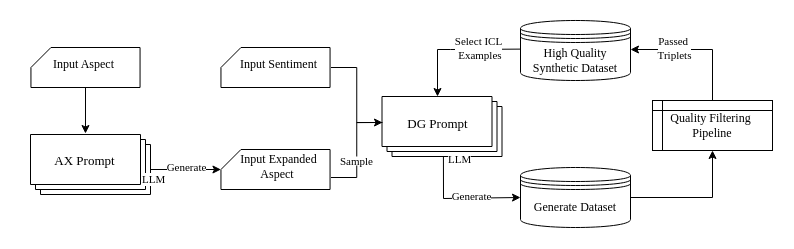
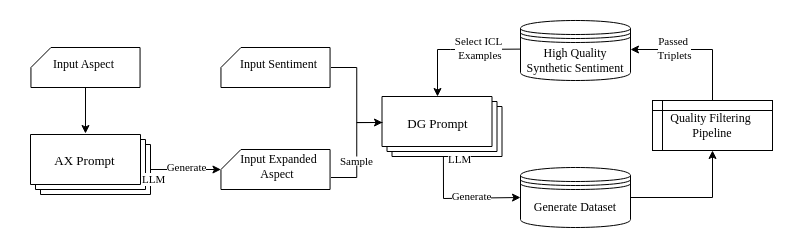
  <mxCell id="0" />
  <mxCell id="1" parent="0" />
  <mxCell id="2" value="" style="group" vertex="1" connectable="0" parent="1"><mxGeometry x="20" y="47" width="125.45" height="45" as="geometry" /></mxCell>
  <mxCell id="3" value="" style="verticalLabelPosition=bottom;verticalAlign=top;html=1;shape=card;whiteSpace=wrap;size=20;arcSize=12;" vertex="1" parent="2"><mxGeometry x="10.455" width="109.091" height="40" as="geometry" /></mxCell>
  <mxCell id="4" value="&lt;font face=&quot;Times New Roman&quot;&gt;&amp;nbsp;Input Aspect&lt;/font&gt;" style="text;strokeColor=none;align=center;fillColor=none;html=1;verticalAlign=middle;whiteSpace=wrap;rounded=0;" vertex="1" parent="2"><mxGeometry x="10" y="4" width="104" height="26" as="geometry" /></mxCell>
  <mxCell id="5" value="" style="group" vertex="1" connectable="0" parent="1"><mxGeometry x="215" y="47" width="125.45" height="45" as="geometry" /></mxCell>
  <mxCell id="6" value="" style="verticalLabelPosition=bottom;verticalAlign=top;html=1;shape=card;whiteSpace=wrap;size=20;arcSize=12;" vertex="1" parent="5"><mxGeometry x="5.455" width="109.091" height="40" as="geometry" /></mxCell>
  <mxCell id="7" value="&lt;font face=&quot;Times New Roman&quot;&gt;&amp;nbsp;Input Sentiment&lt;/font&gt;" style="text;strokeColor=none;align=center;fillColor=none;html=1;verticalAlign=middle;whiteSpace=wrap;rounded=0;" vertex="1" parent="5"><mxGeometry x="10" y="4" width="104" height="26" as="geometry" /></mxCell>
  <mxCell id="8" value="" style="group" vertex="1" connectable="0" parent="1"><mxGeometry x="215" y="149" width="125.45" height="45" as="geometry" /></mxCell>
  <mxCell id="9" value="" style="verticalLabelPosition=bottom;verticalAlign=top;html=1;shape=card;whiteSpace=wrap;size=20;arcSize=12;" vertex="1" parent="8"><mxGeometry x="5.455" width="109.091" height="40" as="geometry" /></mxCell>
  <mxCell id="10" value="&lt;font face=&quot;Times New Roman&quot;&gt;&amp;nbsp;Input Expanded Aspect&lt;/font&gt;" style="text;strokeColor=none;align=center;fillColor=none;html=1;verticalAlign=middle;whiteSpace=wrap;rounded=0;" vertex="1" parent="8"><mxGeometry x="10" y="4" width="104" height="26" as="geometry" /></mxCell>
  <mxCell id="11" value="" style="group" vertex="1" connectable="0" parent="1"><mxGeometry x="381.5" y="96" width="120" height="60" as="geometry" /></mxCell>
  <mxCell id="12" value="" style="verticalLabelPosition=bottom;verticalAlign=top;html=1;shape=mxgraph.basic.layered_rect;dx=10;outlineConnect=0;whiteSpace=wrap;" vertex="1" parent="11"><mxGeometry width="120" height="60" as="geometry" /></mxCell>
  <mxCell id="13" value="&lt;font style=&quot;font-size: 13px;&quot; face=&quot;Times New Roman&quot;&gt;DG Prompt&lt;/font&gt;" style="text;strokeColor=none;align=center;fillColor=none;html=1;verticalAlign=middle;whiteSpace=wrap;rounded=0;" vertex="1" parent="11"><mxGeometry width="111.429" height="53.333" as="geometry" /></mxCell>
  <mxCell id="14" value="" style="endArrow=classic;html=1;rounded=0;entryX=0;entryY=0.5;entryDx=0;entryDy=0;" edge="1" parent="11" target="25"><mxGeometry width="50" height="50" relative="1" as="geometry"><mxPoint x="61.43" y="60" as="sourcePoint" /><mxPoint x="111.5" y="82" as="targetPoint" /><Array as="points"><mxPoint x="61.5" y="102" /></Array></mxGeometry></mxCell>
  <mxCell id="15" value="&lt;font face=&quot;Times New Roman&quot;&gt;Generate&lt;/font&gt;" style="edgeLabel;html=1;align=center;verticalAlign=middle;resizable=0;points=[];" vertex="1" connectable="0" parent="14"><mxGeometry x="0.176" y="2" relative="1" as="geometry"><mxPoint as="offset" /></mxGeometry></mxCell>
  <mxCell id="16" value="" style="group" vertex="1" connectable="0" parent="1"><mxGeometry x="52.27" y="134" width="162.73" height="60" as="geometry" /></mxCell>
  <mxCell id="17" value="" style="verticalLabelPosition=bottom;verticalAlign=top;html=1;shape=mxgraph.basic.layered_rect;dx=10;outlineConnect=0;whiteSpace=wrap;" vertex="1" parent="16"><mxGeometry x="-22.27" width="120" height="60" as="geometry" /></mxCell>
  <mxCell id="18" value="&lt;font style=&quot;font-size: 13px;&quot; face=&quot;Times New Roman&quot;&gt;AX Prompt&lt;/font&gt;" style="text;strokeColor=none;align=center;fillColor=none;html=1;verticalAlign=middle;whiteSpace=wrap;rounded=0;" vertex="1" parent="16"><mxGeometry x="-23" y="-1" width="111.429" height="53.333" as="geometry" /></mxCell>
  <mxCell id="19" value="" style="endArrow=classic;html=1;rounded=0;entryX=0;entryY=0;entryDx=0;entryDy=20;entryPerimeter=0;exitX=0;exitY=0;exitDx=120;exitDy=35;exitPerimeter=0;" edge="1" parent="1" source="17" target="9"><mxGeometry relative="1" as="geometry"><mxPoint x="193.73" y="217" as="sourcePoint" /><mxPoint x="193.73" y="261" as="targetPoint" /></mxGeometry></mxCell>
  <mxCell id="20" value="&lt;font face=&quot;Times New Roman&quot;&gt;Generate&lt;/font&gt;" style="edgeLabel;resizable=0;html=1;;align=center;verticalAlign=middle;" connectable="0" vertex="1" parent="19"><mxGeometry relative="1" as="geometry"><mxPoint y="-3" as="offset" /></mxGeometry></mxCell>
  <mxCell id="21" value="&lt;font face=&quot;Times New Roman&quot;&gt;LLM&lt;/font&gt;" style="edgeLabel;resizable=0;html=1;;align=left;verticalAlign=bottom;" connectable="0" vertex="1" parent="19"><mxGeometry x="-1" relative="1" as="geometry"><mxPoint x="-10" y="18" as="offset" /></mxGeometry></mxCell>
  <mxCell id="22" value="" style="endArrow=classic;html=1;rounded=0;exitX=0.5;exitY=1;exitDx=0;exitDy=0;exitPerimeter=0;entryX=0.5;entryY=0;entryDx=0;entryDy=0;" edge="1" parent="1" source="3" target="18"><mxGeometry width="50" height="50" relative="1" as="geometry"><mxPoint x="70" y="197" as="sourcePoint" /><mxPoint x="120" y="147" as="targetPoint" /></mxGeometry></mxCell>
  <mxCell id="23" value="" style="strokeWidth=1;html=1;shape=mxgraph.flowchart.annotation_2;align=left;labelPosition=right;pointerEvents=1;rotation=-180;" vertex="1" parent="1"><mxGeometry x="330.5" y="67" width="51.5" height="110" as="geometry" /></mxCell>
  <mxCell id="24" value="" style="endArrow=classic;html=1;rounded=0;entryX=0;entryY=0.5;entryDx=0;entryDy=0;entryPerimeter=0;exitX=0.499;exitY=0.499;exitDx=0;exitDy=0;exitPerimeter=0;" edge="1" parent="1" source="23" target="23"><mxGeometry width="50" height="50" relative="1" as="geometry"><mxPoint x="340.45" y="84" as="sourcePoint" /><mxPoint x="327.95" y="134" as="targetPoint" /></mxGeometry></mxCell>
  <mxCell id="25" value="&lt;font face=&quot;Times New Roman&quot;&gt;Generate Dataset&lt;/font&gt;" style="shape=datastore;whiteSpace=wrap;html=1;" vertex="1" parent="1"><mxGeometry x="520" y="167" width="110" height="60" as="geometry" /></mxCell>
  <mxCell id="26" value="&lt;div&gt;&lt;span style=&quot;font-family: &amp;quot;Times New Roman&amp;quot;; background-color: transparent; color: light-dark(rgb(0, 0, 0), rgb(255, 255, 255));&quot;&gt;Quality Filtering&amp;nbsp;&lt;/span&gt;&lt;/div&gt;&lt;div&gt;&lt;font face=&quot;Times New Roman&quot;&gt;Pipeline&lt;/font&gt;&lt;/div&gt;" style="shape=internalStorage;whiteSpace=wrap;html=1;backgroundOutline=1;dx=10;dy=10;align=center;" vertex="1" parent="1"><mxGeometry x="652" y="100" width="120" height="50" as="geometry" /></mxCell>
- <mxCell id="27" value="&lt;font face=&quot;Times New Roman&quot;&gt;High Quality Synthetic Dataset&lt;/font&gt;" style="shape=datastore;whiteSpace=wrap;html=1;" vertex="1" parent="1"><mxGeometry x="520" y="20" width="110" height="60" as="geometry" /></mxCell>
+ <mxCell id="27" value="&lt;font face=&quot;Times New Roman&quot;&gt;High Quality Synthetic Sentiment&lt;/font&gt;" style="shape=datastore;whiteSpace=wrap;html=1;" vertex="1" parent="1"><mxGeometry x="520" y="20" width="110" height="60" as="geometry" /></mxCell>
  <mxCell id="28" value="" style="endArrow=classic;html=1;rounded=0;entryX=0.5;entryY=1;entryDx=0;entryDy=0;" edge="1" parent="1" target="26"><mxGeometry width="50" height="50" relative="1" as="geometry"><mxPoint x="630" y="197" as="sourcePoint" /><mxPoint x="622" y="147" as="targetPoint" /><Array as="points"><mxPoint x="712" y="197" /></Array></mxGeometry></mxCell>
  <mxCell id="29" value="" style="endArrow=classic;html=1;rounded=0;exitX=0.5;exitY=0;exitDx=0;exitDy=0;" edge="1" parent="1" source="26"><mxGeometry width="50" height="50" relative="1" as="geometry"><mxPoint x="712" y="99" as="sourcePoint" /><mxPoint x="630" y="49" as="targetPoint" /><Array as="points"><mxPoint x="712" y="49" /></Array></mxGeometry></mxCell>
  <mxCell id="30" value="&lt;font face=&quot;Times New Roman&quot;&gt;Passed&amp;nbsp;&lt;/font&gt;&lt;div&gt;&lt;font face=&quot;Times New Roman&quot;&gt;Triplets&lt;/font&gt;&lt;/div&gt;" style="edgeLabel;html=1;align=center;verticalAlign=middle;resizable=0;points=[];" vertex="1" connectable="0" parent="29"><mxGeometry x="0.393" y="-2" relative="1" as="geometry"><mxPoint x="3" as="offset" /></mxGeometry></mxCell>
  <mxCell id="31" value="" style="endArrow=classic;html=1;rounded=0;exitX=0.002;exitY=0.477;exitDx=0;exitDy=0;exitPerimeter=0;" edge="1" parent="1" source="27"><mxGeometry width="50" height="50" relative="1" as="geometry"><mxPoint x="550" y="49" as="sourcePoint" /><mxPoint x="437" y="96" as="targetPoint" /><Array as="points"><mxPoint x="450" y="49" /><mxPoint x="437" y="49" /></Array></mxGeometry></mxCell>
  <mxCell id="32" value="&lt;font face=&quot;Times New Roman&quot;&gt;Select&amp;nbsp;&lt;/font&gt;&lt;span style=&quot;font-family: &amp;quot;Times New Roman&amp;quot;; background-color: light-dark(#ffffff, var(--ge-dark-color, #121212)); color: light-dark(rgb(0, 0, 0), rgb(255, 255, 255));&quot;&gt;ICL&lt;/span&gt;&lt;div&gt;&lt;span style=&quot;font-family: &amp;quot;Times New Roman&amp;quot;; background-color: light-dark(#ffffff, var(--ge-dark-color, #121212)); color: light-dark(rgb(0, 0, 0), rgb(255, 255, 255));&quot;&gt;&amp;nbsp;Examples&lt;/span&gt;&lt;/div&gt;" style="edgeLabel;html=1;align=center;verticalAlign=middle;resizable=0;points=[];" vertex="1" connectable="0" parent="31"><mxGeometry x="-0.263" y="-1" relative="1" as="geometry"><mxPoint x="5" as="offset" /></mxGeometry></mxCell>
  <mxCell id="33" value="&lt;font face=&quot;Times New Roman&quot;&gt;LLM&lt;/font&gt;" style="edgeLabel;resizable=0;html=1;;align=left;verticalAlign=bottom;" connectable="0" vertex="1" parent="1"><mxGeometry x="446" y="167" as="geometry" /></mxCell>
  <mxCell id="34" value="&lt;font face=&quot;Times New Roman&quot; style=&quot;font-size: 11px;&quot;&gt;Sample&lt;/font&gt;" style="text;strokeColor=none;align=center;fillColor=default;html=1;verticalAlign=middle;whiteSpace=wrap;rounded=0;" vertex="1" parent="1"><mxGeometry x="336" y="156" width="40.5" height="9" as="geometry" /></mxCell>
